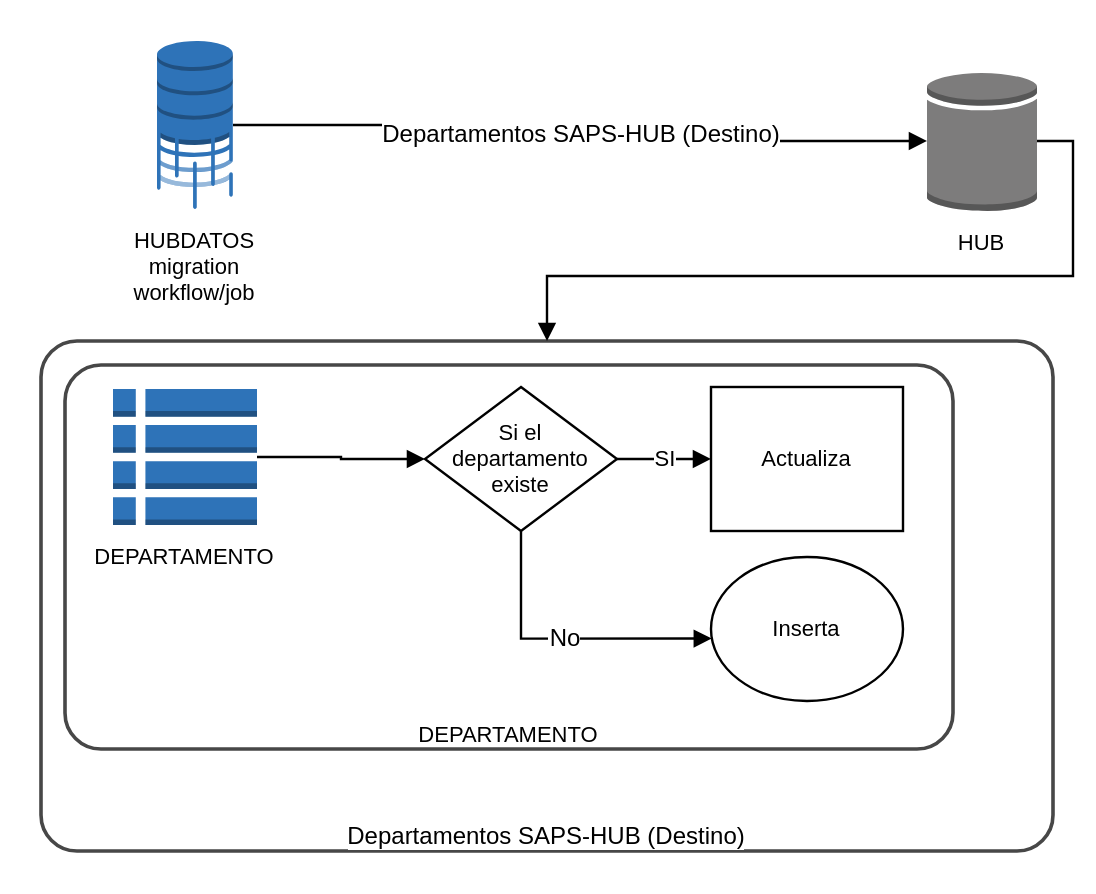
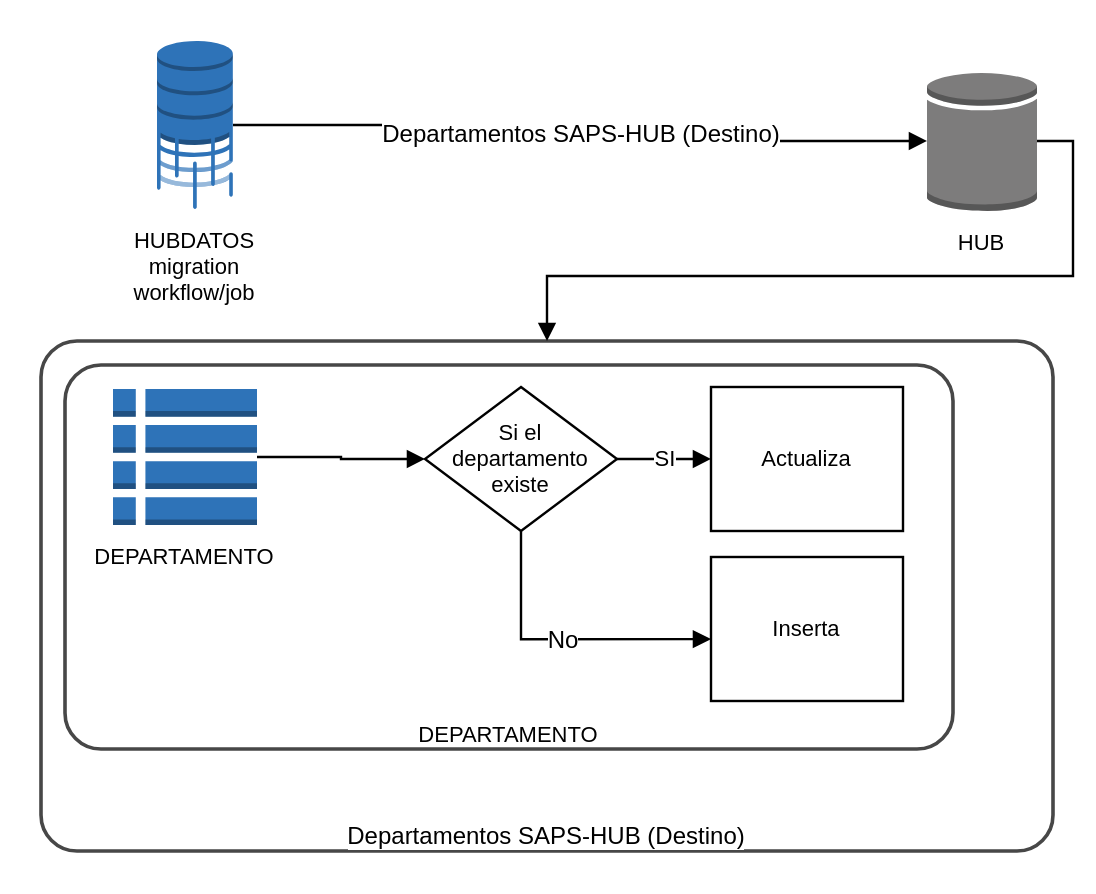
  <mxCell id="0" />
  <mxCell id="1" parent="0" />
  <mxCell id="2" value="DEPARTAMENTO" style="html=1;whiteSpace=wrap;fontSize=11;spacing=0;strokeColor=#474747;fillOpacity=0;rounded=1;absoluteArcSize=1;arcSize=36;fillColor=#000000;strokeWidth=1.8;verticalAlign=bottom;" vertex="1" parent="1"><mxGeometry x="32" y="182" width="444" height="192" as="geometry" /></mxCell>
  <mxCell id="3" value="HUB" style="html=1;whiteSpace=wrap;shape=mxgraph.aws3.generic_database;labelPosition=center;verticalLabelPosition=bottom;align=center;verticalAlign=top;fontSize=11;spacing=5;strokeOpacity=100;fillColor=#7D7C7C;strokeWidth=1.2;" vertex="1" parent="1"><mxGeometry x="463" y="35" width="55" height="70" as="geometry" /></mxCell>
  <mxCell id="4" value="HUBDATOS migration workflow/job" style="html=1;whiteSpace=wrap;shape=mxgraph.aws3.database_migration_workflow_job;labelPosition=center;verticalLabelPosition=bottom;align=center;verticalAlign=top;fontSize=11;spacing=5;strokeOpacity=100;fillColor=#2e73b8;strokeWidth=1.2;" vertex="1" parent="1"><mxGeometry x="78" y="20" width="38" height="84" as="geometry" /></mxCell>
  <mxCell id="5" value="" style="html=1;jettySize=18;fontSize=11;strokeWidth=1.2;rounded=1;arcSize=0;edgeStyle=orthogonalEdgeStyle;startArrow=none;endArrow=block;endFill=1;exitX=1.0;exitY=0.5;exitPerimeter=1;entryX=0.005;entryY=0.5;entryPerimeter=1;" edge="1" parent="1" source="4" target="3"><mxGeometry width="100" height="100" relative="1" as="geometry" /></mxCell>
  <mxCell id="6" value="Departamentos SAPS-HUB (Destino)" style="text;html=1;resizable=0;labelBackgroundColor=#ffffff;align=center;verticalAlign=middle;" vertex="1" parent="5"><mxGeometry relative="1" as="geometry" /></mxCell>
  <mxCell id="7" value="&lt;span style=&quot;font-size: 12px ; white-space: nowrap ; background-color: rgb(255 , 255 , 255)&quot;&gt;Departamentos SAPS-HUB (Destino)&lt;/span&gt;" style="html=1;whiteSpace=wrap;fontSize=11;spacing=0;strokeColor=#474747;fillOpacity=0;rounded=1;absoluteArcSize=1;arcSize=36;fillColor=#000000;strokeWidth=1.8;verticalAlign=bottom;" vertex="1" parent="1"><mxGeometry x="20" y="170" width="506" height="255" as="geometry" /></mxCell>
  <mxCell id="8" value="" style="html=1;jettySize=18;fontSize=11;strokeWidth=1.2;rounded=1;arcSize=0;edgeStyle=orthogonalEdgeStyle;startArrow=none;endArrow=block;endFill=1;exitX=0.995;exitY=0.5;exitPerimeter=1;entryX=0.5;entryY=-0.001;entryPerimeter=1;" edge="1" parent="1" source="3" target="7"><mxGeometry width="100" height="100" relative="1" as="geometry" /></mxCell>
  <mxCell id="9" value="DEPARTAMENTO" style="html=1;whiteSpace=wrap;shape=mxgraph.aws3.table;labelPosition=center;verticalLabelPosition=bottom;align=center;verticalAlign=top;fontSize=11;spacing=5;strokeOpacity=100;fillColor=#2e73b8;strokeWidth=1.2;" vertex="1" parent="1"><mxGeometry x="56" y="194" width="72" height="68" as="geometry" /></mxCell>
  <mxCell id="10" value="Si el departamento existe" style="html=1;whiteSpace=wrap;rhombus;fontSize=11;fontColor=#000000;spacing=5;strokeOpacity=100;strokeWidth=1.2;" vertex="1" parent="1"><mxGeometry x="212" y="193" width="96" height="72" as="geometry" /></mxCell>
  <mxCell id="11" value="" style="html=1;jettySize=18;fontSize=11;strokeWidth=1.2;rounded=1;arcSize=0;edgeStyle=orthogonalEdgeStyle;startArrow=none;endArrow=block;endFill=1;exitX=1;exitY=0.5;exitPerimeter=1;entryX=-0.01;entryY=0.5;entryPerimeter=1;" edge="1" parent="1" source="9" target="10"><mxGeometry width="100" height="100" relative="1" as="geometry" /></mxCell>
  <mxCell id="12" value="Actualiza" style="html=1;whiteSpace=wrap;;fontSize=11;fontColor=#000000;spacing=5;strokeOpacity=100;strokeWidth=1.2;" vertex="1" parent="1"><mxGeometry x="355" y="193" width="96" height="72" as="geometry" /></mxCell>
  <mxCell id="13" value="SI" style="html=1;jettySize=18;fontSize=11;fontColor=#000000;strokeWidth=1.2;rounded=1;arcSize=0;edgeStyle=orthogonalEdgeStyle;startArrow=none;endArrow=block;endFill=1;exitX=1.01;exitY=0.5;exitPerimeter=1;entryX=-0.006;entryY=0.5;entryPerimeter=1;" edge="1" parent="1" source="10" target="12"><mxGeometry width="100" height="100" relative="1" as="geometry" /></mxCell>
- <mxCell id="14" value="Inserta" style="ellipse;html=1;whiteSpace=wrap;fontSize=11;fontColor=#000000;spacing=5;strokeOpacity=100;strokeWidth=1.2;" vertex="1" parent="1"><mxGeometry x="355" y="278" width="96" height="72" as="geometry" /></mxCell>
+ <mxCell id="14" value="Inserta" style="html=1;whiteSpace=wrap;;fontSize=11;fontColor=#000000;spacing=5;strokeOpacity=100;strokeWidth=1.2;" vertex="1" parent="1"><mxGeometry x="355" y="278" width="96" height="72" as="geometry" /></mxCell>
  <mxCell id="15" value="No" style="html=1;jettySize=18;fontSize=11;fontColor=#000000;strokeWidth=1.2;rounded=1;arcSize=0;edgeStyle=orthogonalEdgeStyle;startArrow=none;endArrow=block;endFill=1;exitX=0.5;exitY=1.01;exitPerimeter=1;entryX=0.187;entryY=0.544;entryPerimeter=1;" edge="1" parent="1" source="10" target="14"><mxGeometry width="100" height="100" relative="1" as="geometry" /></mxCell>
  <mxCell id="16" value="No" style="text;html=1;resizable=0;labelBackgroundColor=#ffffff;align=center;verticalAlign=middle;" vertex="1" parent="15"><mxGeometry relative="1" as="geometry" /></mxCell>
